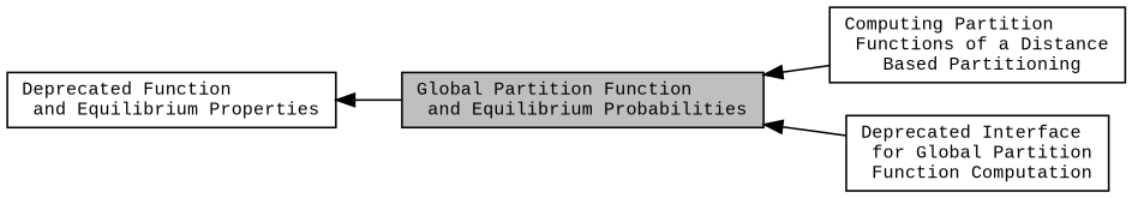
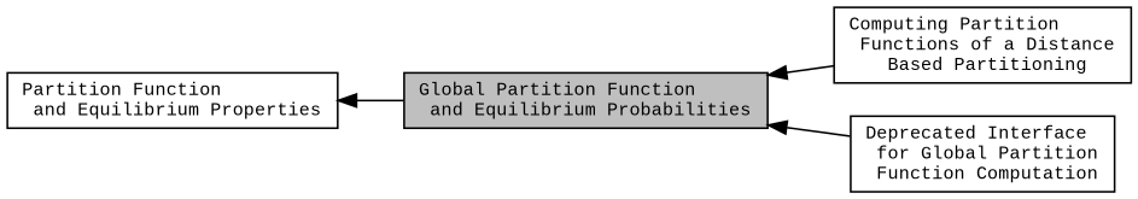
  digraph {
    fontname="Liberation Mono"
    rankdir=LR
    node [color=black fontname="Liberation Mono" fontsize=10 shape=box]
    edge [dir=back fontname="Liberation Mono" fontsize=10 labelfontname=Helvetica labelfontsize=10 shape=plaintext style=solid]
-   n1 [height=0.2 label="Deprecated Function\l and Equilibrium Properties" width=0.4]
+   n1 [height=0.2 label="Partition Function\l and Equilibrium Properties" width=0.4]
    n2 [fillcolor=grey75 fontcolor=black height=0.2 label="Global Partition Function\l and Equilibrium Probabilities" style=filled width=0.4]
    n3 [height=0.2 label="Computing Partition\l Functions of a Distance\l Based Partitioning" width=0.4]
    n4 [height=0.2 label="Deprecated Interface\l for Global Partition\l Function Computation" width=0.4]
    n1 -> n2
    n2 -> n3
    n2 -> n4
  }
